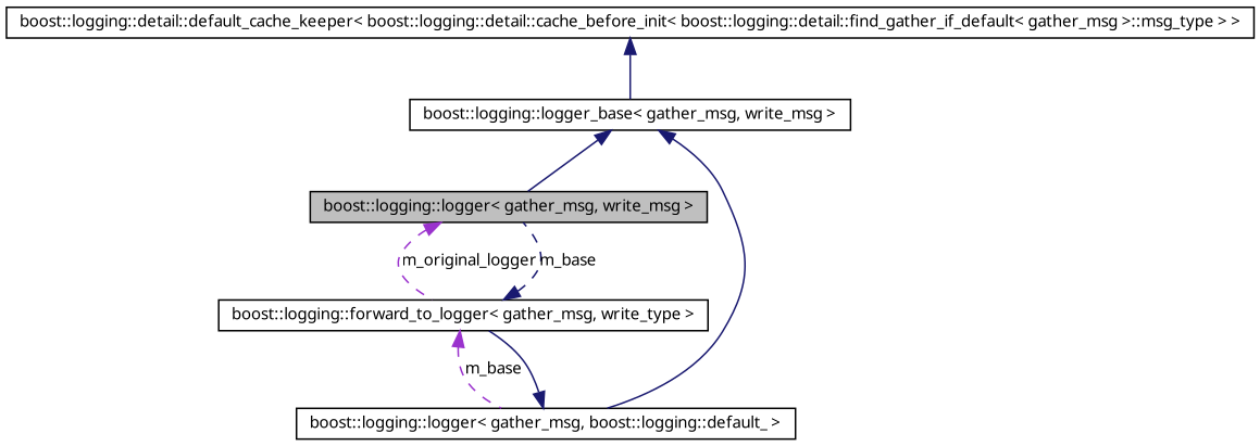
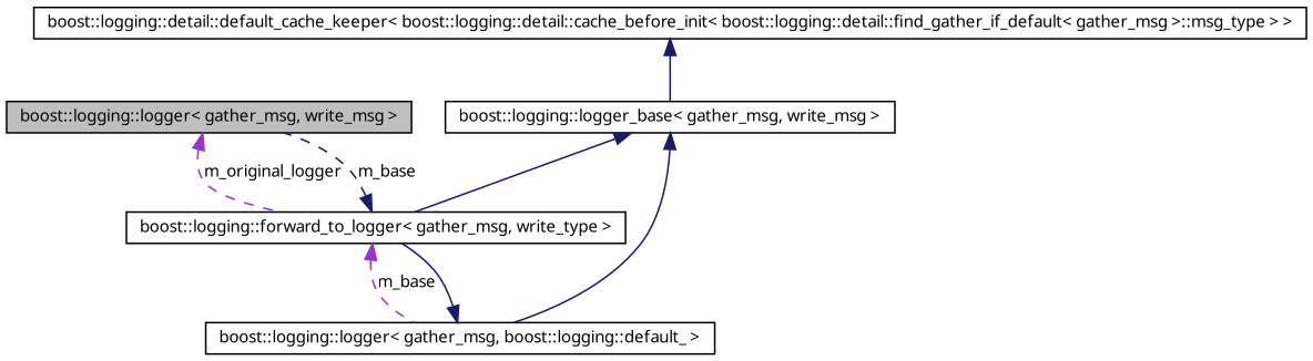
  digraph {
    rankdir=TB
    node [color=black fillcolor=white fontname="FreeSans.ttf" fontsize=10 shape=record style=filled]
    edge [color=midnightblue dir=back fontname="FreeSans.ttf" fontsize=10 labelfontname="FreeSans.ttf" labelfontsize=10 style=solid]
    n1 [fillcolor=grey75 fontcolor=black height=0.2 label="boost::logging::logger\< gather_msg, write_msg \>" width=0.4]
    n2 [height=0.2 label="boost::logging::forward_to_logger\< gather_msg, write_type \>" width=0.4]
    n3 [height=0.2 label="boost::logging::logger\< gather_msg, boost::logging::default_ \>" width=0.4]
    n4 [height=0.2 label="boost::logging::logger_base\< gather_msg, write_msg \>" width=0.4]
    n5 [height=0.2 label="boost::logging::detail::default_cache_keeper\< boost::logging::detail::cache_before_init\< boost::logging::detail::find_gather_if_default\< gather_msg \>::msg_type \> \>" width=0.4]
    n1 -> n2 [color=darkorchid3 label=m_original_logger style=dashed]
    n2 -> n1 [label=m_base style=dashed]
    n2 -> n3 [color=darkorchid3 label=m_base style=dashed]
    n3 -> n2
-   n4 -> n1
+   n4 -> n2
    n4 -> n3
    n5 -> n4
  }
